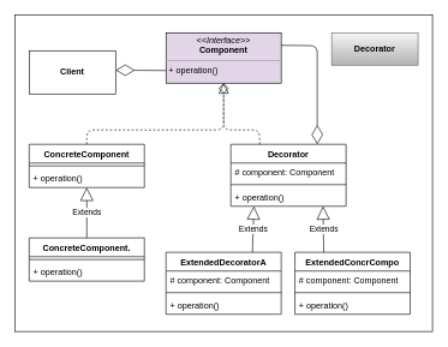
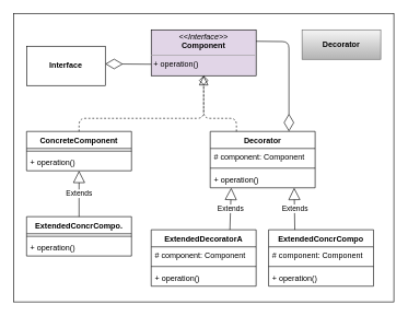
  <mxCell id="0" />
  <mxCell id="1" parent="0" />
  <mxCell id="2" value="" style="rounded=0;whiteSpace=wrap;html=1;" vertex="1" parent="1"><mxGeometry x="20" y="20" width="580" height="440" as="geometry" /></mxCell>
  <mxCell id="3" value="&lt;p style=&quot;margin: 0px ; margin-top: 4px ; text-align: center&quot;&gt;&lt;i&gt;&amp;lt;&amp;lt;Interface&amp;gt;&amp;gt;&lt;/i&gt;&lt;br&gt;&lt;b&gt;Component&lt;/b&gt;&lt;/p&gt;&lt;hr size=&quot;1&quot;&gt;&lt;p style=&quot;margin: 0px ; margin-left: 4px&quot;&gt;+ operation()&lt;/p&gt;" style="verticalAlign=top;align=left;overflow=fill;fontSize=12;fontFamily=Helvetica;html=1;fillColor=#e1d5e7;" parent="1" vertex="1"><mxGeometry x="230" y="45" width="160" height="70" as="geometry" /></mxCell>
  <mxCell id="4" value="ConcreteComponent" style="swimlane;fontStyle=1;align=center;verticalAlign=top;childLayout=stackLayout;horizontal=1;startSize=26;horizontalStack=0;resizeParent=1;resizeParentMax=0;resizeLast=0;collapsible=1;marginBottom=0;" parent="1" vertex="1"><mxGeometry x="40" y="200" width="160" height="60" as="geometry" /></mxCell>
  <mxCell id="5" value="" style="line;strokeWidth=1;fillColor=none;align=left;verticalAlign=middle;spacingTop=-1;spacingLeft=3;spacingRight=3;rotatable=0;labelPosition=right;points=[];portConstraint=eastwest;" parent="4" vertex="1"><mxGeometry y="26" width="160" height="8" as="geometry" /></mxCell>
  <mxCell id="6" value="+ operation()" style="text;strokeColor=none;fillColor=none;align=left;verticalAlign=top;spacingLeft=4;spacingRight=4;overflow=hidden;rotatable=0;points=[[0,0.5],[1,0.5]];portConstraint=eastwest;" parent="4" vertex="1"><mxGeometry y="34" width="160" height="26" as="geometry" /></mxCell>
  <mxCell id="7" value="" style="endArrow=diamond;dashed=1;endFill=0;endSize=12;html=1;entryX=0.5;entryY=1;entryDx=0;entryDy=0;exitX=0.5;exitY=0;exitDx=0;exitDy=0;" parent="1" source="4" target="3" edge="1"><mxGeometry width="160" relative="1" as="geometry"><mxPoint x="80" y="310" as="sourcePoint" /><mxPoint x="240" y="310" as="targetPoint" /><Array as="points"><mxPoint x="120" y="180" /><mxPoint x="310" y="180" /></Array></mxGeometry></mxCell>
- <mxCell id="8" value="ConcreteComponent." style="swimlane;fontStyle=1;align=center;verticalAlign=top;childLayout=stackLayout;horizontal=1;startSize=26;horizontalStack=0;resizeParent=1;resizeParentMax=0;resizeLast=0;collapsible=1;marginBottom=0;" parent="1" vertex="1"><mxGeometry x="40" y="330" width="160" height="60" as="geometry" /></mxCell>
+ <mxCell id="8" value="ExtendedConcrCompo." style="swimlane;fontStyle=1;align=center;verticalAlign=top;childLayout=stackLayout;horizontal=1;startSize=26;horizontalStack=0;resizeParent=1;resizeParentMax=0;resizeLast=0;collapsible=1;marginBottom=0;" parent="1" vertex="1"><mxGeometry x="40" y="330" width="160" height="60" as="geometry" /></mxCell>
  <mxCell id="9" value="" style="line;strokeWidth=1;fillColor=none;align=left;verticalAlign=middle;spacingTop=-1;spacingLeft=3;spacingRight=3;rotatable=0;labelPosition=right;points=[];portConstraint=eastwest;" parent="8" vertex="1"><mxGeometry y="26" width="160" height="8" as="geometry" /></mxCell>
  <mxCell id="10" value="+ operation()" style="text;strokeColor=none;fillColor=none;align=left;verticalAlign=top;spacingLeft=4;spacingRight=4;overflow=hidden;rotatable=0;points=[[0,0.5],[1,0.5]];portConstraint=eastwest;" parent="8" vertex="1"><mxGeometry y="34" width="160" height="26" as="geometry" /></mxCell>
  <mxCell id="11" value="Extends" style="endArrow=block;endSize=16;endFill=0;html=1;entryX=0.5;entryY=1;entryDx=0;entryDy=0;entryPerimeter=0;exitX=0.5;exitY=0;exitDx=0;exitDy=0;" parent="1" source="8" target="6" edge="1"><mxGeometry width="160" relative="1" as="geometry"><mxPoint x="380" y="360" as="sourcePoint" /><mxPoint x="120" y="286" as="targetPoint" /></mxGeometry></mxCell>
  <mxCell id="12" value="Decorator" style="swimlane;fontStyle=1;align=center;verticalAlign=top;childLayout=stackLayout;horizontal=1;startSize=26;horizontalStack=0;resizeParent=1;resizeParentMax=0;resizeLast=0;collapsible=1;marginBottom=0;" parent="1" vertex="1"><mxGeometry x="320" y="200" width="160" height="86" as="geometry" /></mxCell>
  <mxCell id="13" value="# component: Component" style="text;strokeColor=none;fillColor=none;align=left;verticalAlign=top;spacingLeft=4;spacingRight=4;overflow=hidden;rotatable=0;points=[[0,0.5],[1,0.5]];portConstraint=eastwest;" parent="12" vertex="1"><mxGeometry y="26" width="160" height="26" as="geometry" /></mxCell>
  <mxCell id="14" value="" style="line;strokeWidth=1;fillColor=none;align=left;verticalAlign=middle;spacingTop=-1;spacingLeft=3;spacingRight=3;rotatable=0;labelPosition=right;points=[];portConstraint=eastwest;" parent="12" vertex="1"><mxGeometry y="52" width="160" height="8" as="geometry" /></mxCell>
  <mxCell id="15" value="+ operation()" style="text;strokeColor=none;fillColor=none;align=left;verticalAlign=top;spacingLeft=4;spacingRight=4;overflow=hidden;rotatable=0;points=[[0,0.5],[1,0.5]];portConstraint=eastwest;" parent="12" vertex="1"><mxGeometry y="60" width="160" height="26" as="geometry" /></mxCell>
  <mxCell id="16" value="" style="endArrow=diamondThin;endFill=0;endSize=24;html=1;entryX=1;entryY=0.5;entryDx=0;entryDy=0;exitX=0;exitY=0.75;exitDx=0;exitDy=0;" parent="1" source="3" edge="1"><mxGeometry width="160" relative="1" as="geometry"><mxPoint x="30" y="240" as="sourcePoint" /><mxPoint x="160" y="97" as="targetPoint" /></mxGeometry></mxCell>
- <mxCell id="17" value="Client" style="rounded=0;whiteSpace=wrap;html=1;fontStyle=1" vertex="1" parent="1"><mxGeometry x="40" y="70" width="120" height="60" as="geometry" /></mxCell>
+ <mxCell id="17" value="Interface" style="rounded=0;whiteSpace=wrap;html=1;fontStyle=1" vertex="1" parent="1"><mxGeometry x="40" y="70" width="120" height="60" as="geometry" /></mxCell>
  <mxCell id="18" value="" style="endArrow=diamondThin;endFill=0;endSize=24;html=1;entryX=0.75;entryY=0;entryDx=0;entryDy=0;exitX=1;exitY=0.25;exitDx=0;exitDy=0;" edge="1" parent="1" source="3" target="12"><mxGeometry width="160" relative="1" as="geometry"><mxPoint x="450" y="50" as="sourcePoint" /><mxPoint x="610" y="50" as="targetPoint" /><Array as="points"><mxPoint x="440" y="63" /></Array></mxGeometry></mxCell>
  <mxCell id="19" value="" style="endArrow=block;dashed=1;endFill=0;endSize=12;html=1;entryX=0.5;entryY=1;entryDx=0;entryDy=0;exitX=0.25;exitY=0;exitDx=0;exitDy=0;" edge="1" parent="1" source="12" target="3"><mxGeometry width="160" relative="1" as="geometry"><mxPoint x="230" y="290" as="sourcePoint" /><mxPoint x="390" y="290" as="targetPoint" /><Array as="points"><mxPoint x="360" y="180" /><mxPoint x="310" y="180" /></Array></mxGeometry></mxCell>
  <mxCell id="20" value="ExtendedDecoratorA" style="swimlane;fontStyle=1;align=center;verticalAlign=top;childLayout=stackLayout;horizontal=1;startSize=26;horizontalStack=0;resizeParent=1;resizeParentMax=0;resizeLast=0;collapsible=1;marginBottom=0;" vertex="1" parent="1"><mxGeometry x="230" y="350" width="160" height="86" as="geometry" /></mxCell>
  <mxCell id="21" value="# component: Component" style="text;strokeColor=none;fillColor=none;align=left;verticalAlign=top;spacingLeft=4;spacingRight=4;overflow=hidden;rotatable=0;points=[[0,0.5],[1,0.5]];portConstraint=eastwest;" vertex="1" parent="20"><mxGeometry y="26" width="160" height="26" as="geometry" /></mxCell>
  <mxCell id="22" value="" style="line;strokeWidth=1;fillColor=none;align=left;verticalAlign=middle;spacingTop=-1;spacingLeft=3;spacingRight=3;rotatable=0;labelPosition=right;points=[];portConstraint=eastwest;" vertex="1" parent="20"><mxGeometry y="52" width="160" height="8" as="geometry" /></mxCell>
  <mxCell id="23" value="+ operation()" style="text;strokeColor=none;fillColor=none;align=left;verticalAlign=top;spacingLeft=4;spacingRight=4;overflow=hidden;rotatable=0;points=[[0,0.5],[1,0.5]];portConstraint=eastwest;" vertex="1" parent="20"><mxGeometry y="60" width="160" height="26" as="geometry" /></mxCell>
  <mxCell id="24" value="ExtendedConcrCompo" style="swimlane;fontStyle=1;align=center;verticalAlign=top;childLayout=stackLayout;horizontal=1;startSize=26;horizontalStack=0;resizeParent=1;resizeParentMax=0;resizeLast=0;collapsible=1;marginBottom=0;" vertex="1" parent="1"><mxGeometry x="409" y="350" width="160" height="86" as="geometry" /></mxCell>
  <mxCell id="25" value="# component: Component" style="text;strokeColor=none;fillColor=none;align=left;verticalAlign=top;spacingLeft=4;spacingRight=4;overflow=hidden;rotatable=0;points=[[0,0.5],[1,0.5]];portConstraint=eastwest;" vertex="1" parent="24"><mxGeometry y="26" width="160" height="26" as="geometry" /></mxCell>
  <mxCell id="26" value="" style="line;strokeWidth=1;fillColor=none;align=left;verticalAlign=middle;spacingTop=-1;spacingLeft=3;spacingRight=3;rotatable=0;labelPosition=right;points=[];portConstraint=eastwest;" vertex="1" parent="24"><mxGeometry y="52" width="160" height="8" as="geometry" /></mxCell>
  <mxCell id="27" value="+ operation()" style="text;strokeColor=none;fillColor=none;align=left;verticalAlign=top;spacingLeft=4;spacingRight=4;overflow=hidden;rotatable=0;points=[[0,0.5],[1,0.5]];portConstraint=eastwest;" vertex="1" parent="24"><mxGeometry y="60" width="160" height="26" as="geometry" /></mxCell>
  <mxCell id="28" value="Decorator" style="rounded=0;whiteSpace=wrap;html=1;gradientColor=#b3b3b3;fillColor=#f5f5f5;strokeColor=#666666;fontStyle=1" vertex="1" parent="1"><mxGeometry x="460" y="45" width="120" height="45" as="geometry" /></mxCell>
  <mxCell id="29" value="Extends" style="endArrow=block;endSize=16;endFill=0;html=1;exitX=0.75;exitY=0;exitDx=0;exitDy=0;entryX=0.2;entryY=1;entryDx=0;entryDy=0;entryPerimeter=0;" edge="1" parent="1" source="20" target="15"><mxGeometry width="160" relative="1" as="geometry"><mxPoint x="290" y="400" as="sourcePoint" /><mxPoint x="430" y="310" as="targetPoint" /></mxGeometry></mxCell>
  <mxCell id="30" value="Extends" style="endArrow=block;endSize=16;endFill=0;html=1;exitX=0.25;exitY=0;exitDx=0;exitDy=0;entryX=0.8;entryY=1;entryDx=0;entryDy=0;entryPerimeter=0;" edge="1" parent="1" source="24" target="15"><mxGeometry width="160" relative="1" as="geometry"><mxPoint x="550" y="310" as="sourcePoint" /><mxPoint x="710" y="310" as="targetPoint" /></mxGeometry></mxCell>
